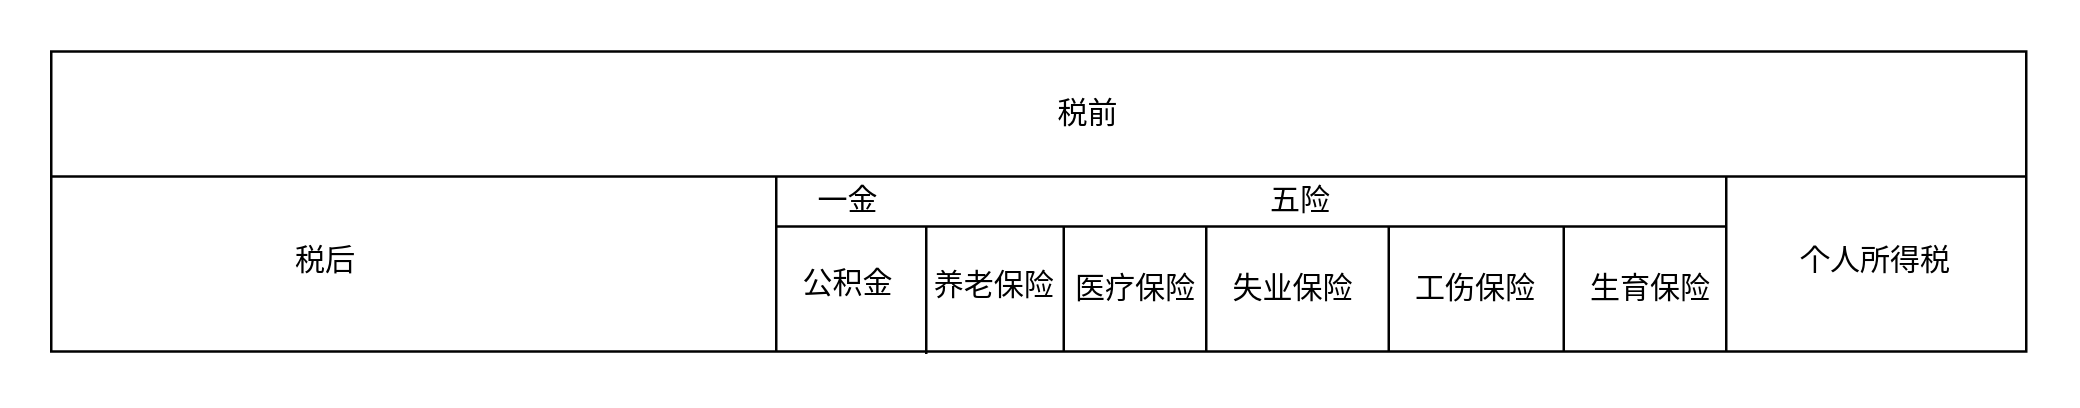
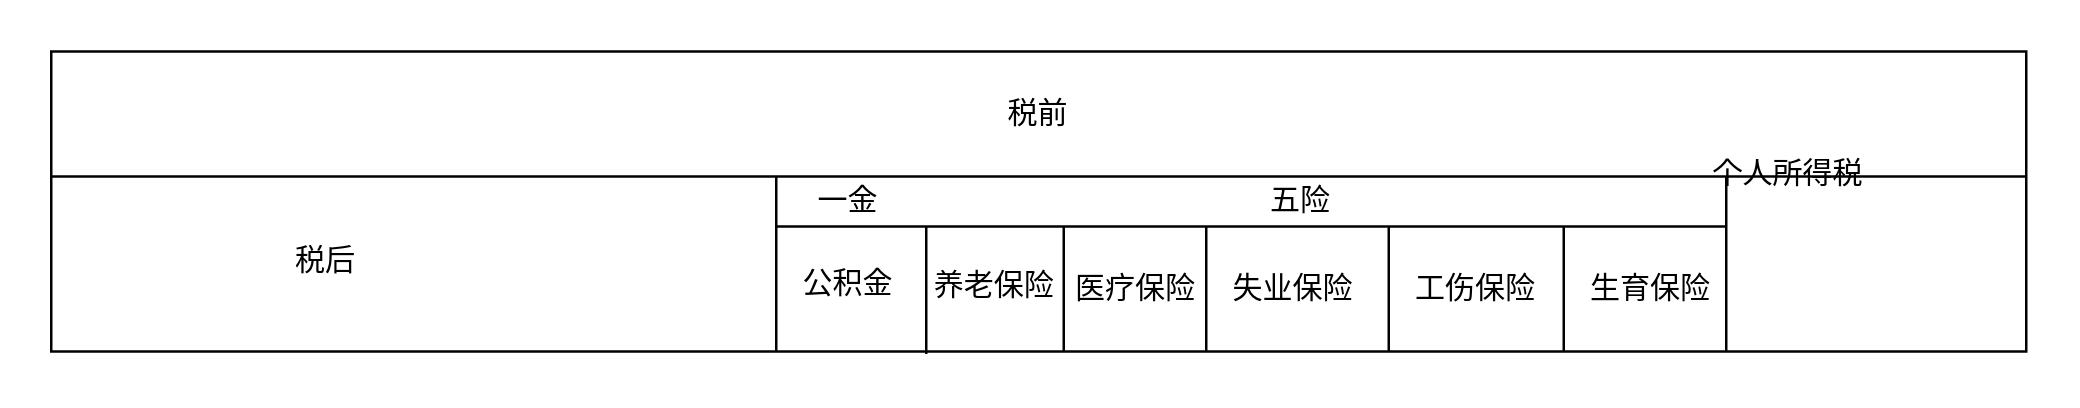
  <mxCell id="0" />
  <mxCell id="1" parent="0" />
  <mxCell id="2" value="" style="rounded=0;whiteSpace=wrap;html=1;" vertex="1" parent="1"><mxGeometry x="20" y="20" width="790" height="120" as="geometry" /></mxCell>
- <mxCell id="3" value="税前" style="text;html=1;strokeColor=none;fillColor=none;align=center;verticalAlign=middle;whiteSpace=wrap;rounded=0;" vertex="1" parent="1"><mxGeometry x="405" y="30" width="60" height="30" as="geometry" /></mxCell>
+ <mxCell id="3" value="税前" style="text;html=1;strokeColor=none;fillColor=none;align=center;verticalAlign=middle;whiteSpace=wrap;rounded=0;" vertex="1" parent="1"><mxGeometry x="385" y="30" width="60" height="30" as="geometry" /></mxCell>
  <mxCell id="4" value="" style="endArrow=none;html=1;rounded=0;" edge="1" parent="1"><mxGeometry width="50" height="50" relative="1" as="geometry"><mxPoint x="20" y="70" as="sourcePoint" /><mxPoint x="810" y="70" as="targetPoint" /></mxGeometry></mxCell>
  <mxCell id="5" value="" style="endArrow=none;html=1;rounded=0;" edge="1" parent="1"><mxGeometry width="50" height="50" relative="1" as="geometry"><mxPoint x="310" y="140" as="sourcePoint" /><mxPoint x="310" y="70" as="targetPoint" /></mxGeometry></mxCell>
  <mxCell id="6" value="税后" style="text;html=1;strokeColor=none;fillColor=none;align=center;verticalAlign=middle;whiteSpace=wrap;rounded=0;" vertex="1" parent="1"><mxGeometry x="100" y="89" width="60" height="30" as="geometry" /></mxCell>
  <mxCell id="7" value="公积金" style="text;html=1;strokeColor=none;fillColor=none;align=center;verticalAlign=middle;whiteSpace=wrap;rounded=0;" vertex="1" parent="1"><mxGeometry x="309" y="98" width="60" height="30" as="geometry" /></mxCell>
  <mxCell id="8" value="" style="endArrow=none;html=1;rounded=0;" edge="1" parent="1"><mxGeometry width="50" height="50" relative="1" as="geometry"><mxPoint x="370" y="141" as="sourcePoint" /><mxPoint x="370" y="90" as="targetPoint" /></mxGeometry></mxCell>
  <mxCell id="9" value="" style="endArrow=none;html=1;rounded=0;" edge="1" parent="1"><mxGeometry width="50" height="50" relative="1" as="geometry"><mxPoint x="425" y="140" as="sourcePoint" /><mxPoint x="425" y="90" as="targetPoint" /></mxGeometry></mxCell>
  <mxCell id="10" value="" style="endArrow=none;html=1;rounded=0;" edge="1" parent="1"><mxGeometry width="50" height="50" relative="1" as="geometry"><mxPoint x="310" y="90" as="sourcePoint" /><mxPoint x="690" y="90" as="targetPoint" /></mxGeometry></mxCell>
  <mxCell id="11" value="五险" style="text;html=1;strokeColor=none;fillColor=none;align=center;verticalAlign=middle;whiteSpace=wrap;rounded=0;" vertex="1" parent="1"><mxGeometry x="490" y="65" width="60" height="30" as="geometry" /></mxCell>
  <mxCell id="12" value="一金" style="text;html=1;strokeColor=none;fillColor=none;align=center;verticalAlign=middle;whiteSpace=wrap;rounded=0;" vertex="1" parent="1"><mxGeometry x="309" y="65" width="60" height="30" as="geometry" /></mxCell>
  <mxCell id="13" value="养老保险" style="text;html=1;strokeColor=none;fillColor=none;align=center;verticalAlign=middle;whiteSpace=wrap;rounded=0;" vertex="1" parent="1"><mxGeometry x="372" y="99" width="51" height="30" as="geometry" /></mxCell>
  <mxCell id="14" value="医疗保险" style="text;html=1;strokeColor=none;fillColor=none;align=center;verticalAlign=middle;whiteSpace=wrap;rounded=0;" vertex="1" parent="1"><mxGeometry x="424" y="100" width="60" height="30" as="geometry" /></mxCell>
  <mxCell id="15" value="失业保险" style="text;html=1;strokeColor=none;fillColor=none;align=center;verticalAlign=middle;whiteSpace=wrap;rounded=0;" vertex="1" parent="1"><mxGeometry x="487" y="100" width="60" height="30" as="geometry" /></mxCell>
  <mxCell id="16" value="生育保险" style="text;html=1;strokeColor=none;fillColor=none;align=center;verticalAlign=middle;whiteSpace=wrap;rounded=0;" vertex="1" parent="1"><mxGeometry x="630" y="100" width="60" height="30" as="geometry" /></mxCell>
  <mxCell id="17" value="工伤保险" style="text;html=1;strokeColor=none;fillColor=none;align=center;verticalAlign=middle;whiteSpace=wrap;rounded=0;" vertex="1" parent="1"><mxGeometry x="560" y="100" width="60" height="30" as="geometry" /></mxCell>
  <mxCell id="18" value="" style="endArrow=none;html=1;rounded=0;" edge="1" parent="1"><mxGeometry width="50" height="50" relative="1" as="geometry"><mxPoint x="555" y="140" as="sourcePoint" /><mxPoint x="555" y="90" as="targetPoint" /></mxGeometry></mxCell>
  <mxCell id="19" value="" style="endArrow=none;html=1;rounded=0;" edge="1" parent="1"><mxGeometry width="50" height="50" relative="1" as="geometry"><mxPoint x="482" y="140" as="sourcePoint" /><mxPoint x="482" y="90" as="targetPoint" /></mxGeometry></mxCell>
  <mxCell id="20" value="" style="endArrow=none;html=1;rounded=0;" edge="1" parent="1"><mxGeometry width="50" height="50" relative="1" as="geometry"><mxPoint x="625" y="140" as="sourcePoint" /><mxPoint x="625" y="90" as="targetPoint" /></mxGeometry></mxCell>
  <mxCell id="21" value="" style="endArrow=none;html=1;rounded=0;" edge="1" parent="1"><mxGeometry width="50" height="50" relative="1" as="geometry"><mxPoint x="690" y="140" as="sourcePoint" /><mxPoint x="690" y="70" as="targetPoint" /></mxGeometry></mxCell>
- <mxCell id="22" value="个人所得税" style="text;html=1;strokeColor=none;fillColor=none;align=center;verticalAlign=middle;whiteSpace=wrap;rounded=0;" vertex="1" parent="1"><mxGeometry x="710" y="89" width="80" height="30" as="geometry" /></mxCell>
+ <mxCell id="22" value="个人所得税" style="text;html=1;strokeColor=none;fillColor=none;align=center;verticalAlign=middle;whiteSpace=wrap;rounded=0;" vertex="1" parent="1"><mxGeometry x="675" y="54" width="80" height="30" as="geometry" /></mxCell>
